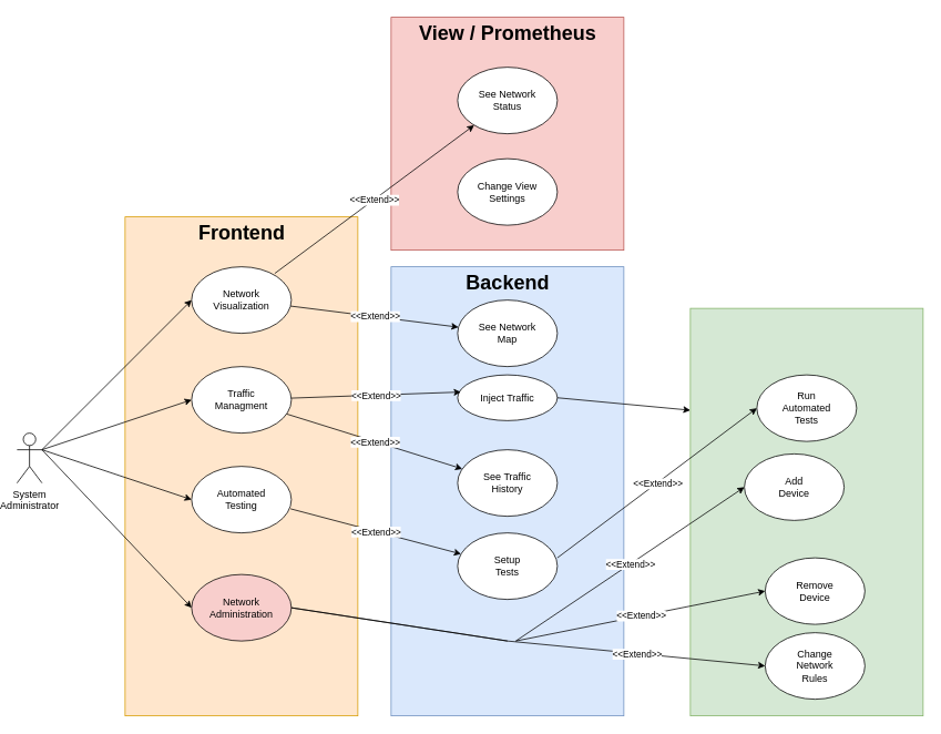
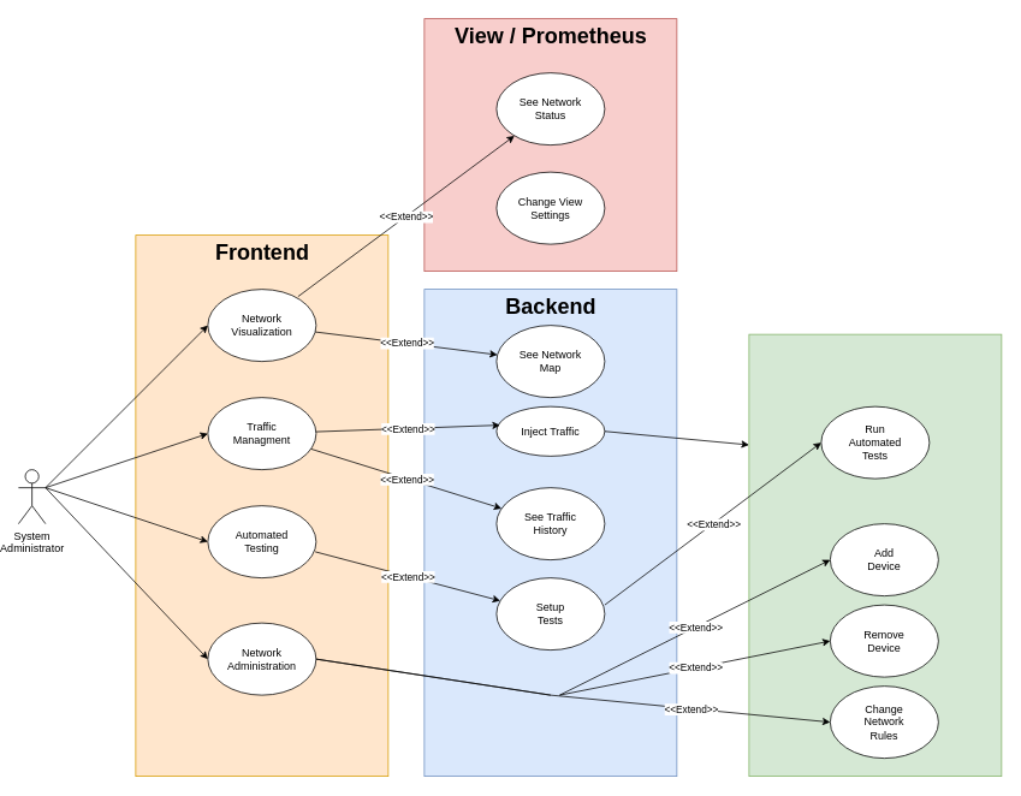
  <mxCell id="0" />
  <mxCell id="1" parent="0" />
  <mxCell id="2" value="&lt;div&gt;System&lt;/div&gt;&lt;div&gt;Administrator&lt;br&gt;&lt;/div&gt;" style="shape=umlActor;verticalLabelPosition=bottom;verticalAlign=top;html=1;outlineConnect=0;" vertex="1" parent="1"><mxGeometry x="20" y="520" width="30" height="60" as="geometry" /></mxCell>
  <mxCell id="3" value="" style="rounded=0;whiteSpace=wrap;html=1;fillColor=#ffe6cc;strokeColor=#d79b00;" vertex="1" parent="1"><mxGeometry x="150" y="260" width="280" height="600" as="geometry" /></mxCell>
  <mxCell id="4" style="edgeStyle=orthogonalEdgeStyle;rounded=0;orthogonalLoop=1;jettySize=auto;html=1;exitX=0.5;exitY=1;exitDx=0;exitDy=0;" edge="1" parent="1" source="3" target="3"><mxGeometry relative="1" as="geometry" /></mxCell>
  <mxCell id="5" value="Frontend" style="text;strokeColor=none;fillColor=none;html=1;fontSize=24;fontStyle=1;verticalAlign=middle;align=center;" vertex="1" parent="1"><mxGeometry x="240" y="260" width="100" height="40" as="geometry" /></mxCell>
  <mxCell id="6" value="&lt;div&gt;Network &lt;br&gt;&lt;/div&gt;&lt;div&gt;Visualization&lt;/div&gt;" style="ellipse;whiteSpace=wrap;html=1;" vertex="1" parent="1"><mxGeometry x="230" y="320" width="120" height="80" as="geometry" /></mxCell>
  <mxCell id="7" value="&lt;div&gt;Traffic&lt;/div&gt;&lt;div&gt;Managment&lt;br&gt;&lt;/div&gt;" style="ellipse;whiteSpace=wrap;html=1;" vertex="1" parent="1"><mxGeometry x="230" y="440" width="120" height="80" as="geometry" /></mxCell>
  <mxCell id="8" value="&lt;div&gt;Automated&lt;/div&gt;&lt;div&gt;Testing&lt;br&gt;&lt;/div&gt;" style="ellipse;whiteSpace=wrap;html=1;" vertex="1" parent="1"><mxGeometry x="230" y="560" width="120" height="80" as="geometry" /></mxCell>
- <mxCell id="9" value="&lt;div&gt;Network&lt;br&gt;&lt;/div&gt;&lt;div&gt;Administration&lt;br&gt;&lt;/div&gt;" style="ellipse;whiteSpace=wrap;html=1;fillColor=#f8cecc;" vertex="1" parent="1"><mxGeometry x="230" y="690" width="120" height="80" as="geometry" /></mxCell>
+ <mxCell id="9" value="&lt;div&gt;Network&lt;br&gt;&lt;/div&gt;&lt;div&gt;Administration&lt;br&gt;&lt;/div&gt;" style="ellipse;whiteSpace=wrap;html=1;" vertex="1" parent="1"><mxGeometry x="230" y="690" width="120" height="80" as="geometry" /></mxCell>
  <mxCell id="10" value="" style="whiteSpace=wrap;html=1;aspect=fixed;fillColor=#f8cecc;strokeColor=#b85450;" vertex="1" parent="1"><mxGeometry x="470" y="20" width="280" height="280" as="geometry" /></mxCell>
  <mxCell id="11" value="View / Prometheus" style="text;strokeColor=none;fillColor=none;html=1;fontSize=24;fontStyle=1;verticalAlign=middle;align=center;" vertex="1" parent="1"><mxGeometry x="560" y="20" width="100" height="40" as="geometry" /></mxCell>
  <mxCell id="12" value="" style="rounded=0;whiteSpace=wrap;html=1;fillColor=#dae8fc;strokeColor=#6c8ebf;" vertex="1" parent="1"><mxGeometry x="470" y="320" width="280" height="540" as="geometry" /></mxCell>
  <mxCell id="13" value="&lt;div&gt;Backend&lt;/div&gt;" style="text;strokeColor=none;fillColor=none;html=1;fontSize=24;fontStyle=1;verticalAlign=middle;align=center;" vertex="1" parent="1"><mxGeometry x="560" y="320" width="100" height="40" as="geometry" /></mxCell>
  <mxCell id="14" value="&lt;div&gt;See Network&lt;/div&gt;&lt;div&gt;Status&lt;br&gt;&lt;/div&gt;" style="ellipse;whiteSpace=wrap;html=1;" vertex="1" parent="1"><mxGeometry x="550" y="80" width="120" height="80" as="geometry" /></mxCell>
  <mxCell id="15" value="&lt;div&gt;Change View&lt;/div&gt;&lt;div&gt;Settings&lt;br&gt;&lt;/div&gt;" style="ellipse;whiteSpace=wrap;html=1;" vertex="1" parent="1"><mxGeometry x="550" y="190" width="120" height="80" as="geometry" /></mxCell>
  <mxCell id="16" value="&lt;div&gt;See Network&lt;/div&gt;&lt;div&gt;Map&lt;br&gt;&lt;/div&gt;" style="ellipse;whiteSpace=wrap;html=1;" vertex="1" parent="1"><mxGeometry x="550" y="360" width="120" height="80" as="geometry" /></mxCell>
  <mxCell id="17" value="" style="rounded=0;whiteSpace=wrap;html=1;fillColor=#d5e8d4;strokeColor=#82b366;" vertex="1" parent="1"><mxGeometry x="830" y="370" width="280" height="490" as="geometry" /></mxCell>
  <mxCell id="18" value="&lt;div&gt;Setup&lt;/div&gt;&lt;div&gt;Tests&lt;br&gt;&lt;/div&gt;" style="ellipse;whiteSpace=wrap;html=1;" vertex="1" parent="1"><mxGeometry x="550" y="640" width="120" height="80" as="geometry" /></mxCell>
  <mxCell id="19" value="&lt;div&gt;Run&lt;/div&gt;&lt;div&gt;Automated&lt;/div&gt;&lt;div&gt;Tests&lt;br&gt;&lt;/div&gt;" style="ellipse;whiteSpace=wrap;html=1;" vertex="1" parent="1"><mxGeometry x="910" y="450" width="120" height="80" as="geometry" /></mxCell>
  <mxCell id="20" value="&lt;div&gt;Inject Traffic&lt;/div&gt;" style="ellipse;whiteSpace=wrap;html=1;" vertex="1" parent="1"><mxGeometry x="550" y="450" width="120" height="55" as="geometry" /></mxCell>
  <mxCell id="21" value="&lt;div&gt;See Traffic&lt;/div&gt;&lt;div&gt;History&lt;br&gt;&lt;/div&gt;" style="ellipse;whiteSpace=wrap;html=1;" vertex="1" parent="1"><mxGeometry x="550" y="540" width="120" height="80" as="geometry" /></mxCell>
- <mxCell id="22" value="&lt;div&gt;Add&lt;/div&gt;&lt;div&gt;Device&lt;br&gt;&lt;/div&gt;" style="ellipse;whiteSpace=wrap;html=1;" vertex="1" parent="1"><mxGeometry x="895" y="545" width="120" height="80" as="geometry" /></mxCell>
+ <mxCell id="22" value="&lt;div&gt;Add&lt;/div&gt;&lt;div&gt;Device&lt;br&gt;&lt;/div&gt;" style="ellipse;whiteSpace=wrap;html=1;" vertex="1" parent="1"><mxGeometry x="920" y="580" width="120" height="80" as="geometry" /></mxCell>
  <mxCell id="23" value="&lt;div&gt;Remove&lt;br&gt;&lt;/div&gt;&lt;div&gt;Device&lt;br&gt;&lt;/div&gt;" style="ellipse;whiteSpace=wrap;html=1;" vertex="1" parent="1"><mxGeometry x="920" y="670" width="120" height="80" as="geometry" /></mxCell>
  <mxCell id="24" value="&lt;div&gt;Change &lt;br&gt;&lt;/div&gt;&lt;div&gt;Network&lt;br&gt;Rules&lt;br&gt;&lt;/div&gt;" style="ellipse;whiteSpace=wrap;html=1;" vertex="1" parent="1"><mxGeometry x="920" y="760" width="120" height="80" as="geometry" /></mxCell>
  <mxCell id="25" value="" style="endArrow=classic;html=1;rounded=0;" edge="1" parent="1"><mxGeometry relative="1" as="geometry"><mxPoint x="349.01" y="367.235" as="sourcePoint" /><mxPoint x="551.028" y="392.628" as="targetPoint" /></mxGeometry></mxCell>
  <mxCell id="26" value="&amp;lt;&amp;lt;Extend&amp;gt;&amp;gt;" style="edgeLabel;resizable=0;html=1;align=center;verticalAlign=middle;" connectable="0" vertex="1" parent="25"><mxGeometry relative="1" as="geometry" /></mxCell>
  <mxCell id="27" value="" style="endArrow=classic;html=1;rounded=0;exitX=0.967;exitY=0.35;exitDx=0;exitDy=0;exitPerimeter=0;" edge="1" parent="1" target="14"><mxGeometry relative="1" as="geometry"><mxPoint x="330" y="328" as="sourcePoint" /><mxPoint x="533.96" y="210" as="targetPoint" /></mxGeometry></mxCell>
  <mxCell id="28" value="&amp;lt;&amp;lt;Extend&amp;gt;&amp;gt;" style="edgeLabel;resizable=0;html=1;align=center;verticalAlign=middle;" connectable="0" vertex="1" parent="27"><mxGeometry relative="1" as="geometry" /></mxCell>
  <mxCell id="29" value="" style="endArrow=classic;html=1;rounded=0;entryX=0.033;entryY=0.375;entryDx=0;entryDy=0;entryPerimeter=0;" edge="1" parent="1" source="7" target="20"><mxGeometry relative="1" as="geometry"><mxPoint x="340" y="530" as="sourcePoint" /><mxPoint x="543.96" y="412" as="targetPoint" /></mxGeometry></mxCell>
  <mxCell id="30" value="&lt;div&gt;&amp;lt;&amp;lt;Extend&amp;gt;&amp;gt;&lt;/div&gt;" style="edgeLabel;resizable=0;html=1;align=center;verticalAlign=middle;" connectable="0" vertex="1" parent="29"><mxGeometry relative="1" as="geometry" /></mxCell>
  <mxCell id="31" value="" style="endArrow=classic;html=1;rounded=0;" edge="1" parent="1" source="7" target="21"><mxGeometry relative="1" as="geometry"><mxPoint x="356.04" y="510" as="sourcePoint" /><mxPoint x="560" y="510" as="targetPoint" /></mxGeometry></mxCell>
  <mxCell id="32" value="&amp;lt;&amp;lt;Extend&amp;gt;&amp;gt;" style="edgeLabel;resizable=0;html=1;align=center;verticalAlign=middle;" connectable="0" vertex="1" parent="31"><mxGeometry relative="1" as="geometry" /></mxCell>
  <mxCell id="33" value="" style="endArrow=classic;html=1;rounded=0;exitX=0.992;exitY=0.638;exitDx=0;exitDy=0;exitPerimeter=0;" edge="1" parent="1" source="8" target="18"><mxGeometry relative="1" as="geometry"><mxPoint x="346.04" y="600" as="sourcePoint" /><mxPoint x="550" y="600" as="targetPoint" /></mxGeometry></mxCell>
  <mxCell id="34" value="&amp;lt;&amp;lt;Extend&amp;gt;&amp;gt;" style="edgeLabel;resizable=0;html=1;align=center;verticalAlign=middle;" connectable="0" vertex="1" parent="33"><mxGeometry relative="1" as="geometry" /></mxCell>
  <mxCell id="35" value="" style="endArrow=classic;html=1;rounded=0;exitX=0.992;exitY=0.638;exitDx=0;exitDy=0;exitPerimeter=0;entryX=0;entryY=0.5;entryDx=0;entryDy=0;" edge="1" parent="1" target="19"><mxGeometry relative="1" as="geometry"><mxPoint x="670" y="670" as="sourcePoint" /><mxPoint x="875.104" y="724.352" as="targetPoint" /></mxGeometry></mxCell>
  <mxCell id="36" value="&amp;lt;&amp;lt;Extend&amp;gt;&amp;gt;" style="edgeLabel;resizable=0;html=1;align=center;verticalAlign=middle;" connectable="0" vertex="1" parent="35"><mxGeometry relative="1" as="geometry" /></mxCell>
  <mxCell id="37" value="" style="endArrow=classic;html=1;rounded=0;exitX=1;exitY=0.5;exitDx=0;exitDy=0;entryX=0;entryY=0.25;entryDx=0;entryDy=0;" edge="1" parent="1" source="20" target="17"><mxGeometry width="50" height="50" relative="1" as="geometry"><mxPoint x="670" y="570" as="sourcePoint" /><mxPoint x="720" y="520" as="targetPoint" /></mxGeometry></mxCell>
  <mxCell id="38" value="" style="shape=link;html=1;rounded=0;width=0;exitX=1;exitY=0.5;exitDx=0;exitDy=0;" edge="1" parent="1" source="9"><mxGeometry width="100" relative="1" as="geometry"><mxPoint x="550" y="630" as="sourcePoint" /><mxPoint x="610" y="770" as="targetPoint" /><Array as="points"><mxPoint x="610" y="770" /></Array></mxGeometry></mxCell>
  <mxCell id="39" value="" style="endArrow=classic;html=1;rounded=0;exitX=0.992;exitY=0.638;exitDx=0;exitDy=0;exitPerimeter=0;entryX=0;entryY=0.5;entryDx=0;entryDy=0;" edge="1" parent="1" target="24"><mxGeometry relative="1" as="geometry"><mxPoint x="610" y="770" as="sourcePoint" /><mxPoint x="815.104" y="824.352" as="targetPoint" /></mxGeometry></mxCell>
  <mxCell id="40" value="&amp;lt;&amp;lt;Extend&amp;gt;&amp;gt;" style="edgeLabel;resizable=0;html=1;align=center;verticalAlign=middle;" connectable="0" vertex="1" parent="39"><mxGeometry relative="1" as="geometry" /></mxCell>
  <mxCell id="41" value="" style="endArrow=classic;html=1;rounded=0;entryX=0;entryY=0.5;entryDx=0;entryDy=0;" edge="1" parent="1" target="23"><mxGeometry relative="1" as="geometry"><mxPoint x="620" y="770" as="sourcePoint" /><mxPoint x="940" y="770" as="targetPoint" /></mxGeometry></mxCell>
  <mxCell id="42" value="&amp;lt;&amp;lt;Extend&amp;gt;&amp;gt;" style="edgeLabel;resizable=0;html=1;align=center;verticalAlign=middle;" connectable="0" vertex="1" parent="41"><mxGeometry relative="1" as="geometry" /></mxCell>
  <mxCell id="43" value="" style="endArrow=classic;html=1;rounded=0;entryX=0;entryY=0.5;entryDx=0;entryDy=0;" edge="1" parent="1" target="22"><mxGeometry relative="1" as="geometry"><mxPoint x="620" y="770" as="sourcePoint" /><mxPoint x="920" y="670" as="targetPoint" /></mxGeometry></mxCell>
  <mxCell id="44" value="&amp;lt;&amp;lt;Extend&amp;gt;&amp;gt;" style="edgeLabel;resizable=0;html=1;align=center;verticalAlign=middle;" connectable="0" vertex="1" parent="43"><mxGeometry relative="1" as="geometry" /></mxCell>
  <mxCell id="45" value="" style="endArrow=classic;html=1;rounded=0;entryX=0;entryY=0.5;entryDx=0;entryDy=0;exitX=1;exitY=0.333;exitDx=0;exitDy=0;exitPerimeter=0;" edge="1" parent="1" source="2" target="6"><mxGeometry width="50" height="50" relative="1" as="geometry"><mxPoint x="450" y="490" as="sourcePoint" /><mxPoint x="500" y="440" as="targetPoint" /></mxGeometry></mxCell>
  <mxCell id="46" value="" style="endArrow=classic;html=1;rounded=0;entryX=0;entryY=0.5;entryDx=0;entryDy=0;exitX=1;exitY=0.333;exitDx=0;exitDy=0;exitPerimeter=0;" edge="1" parent="1" source="2" target="7"><mxGeometry width="50" height="50" relative="1" as="geometry"><mxPoint x="60" y="550" as="sourcePoint" /><mxPoint x="240" y="370" as="targetPoint" /></mxGeometry></mxCell>
  <mxCell id="47" value="" style="endArrow=classic;html=1;rounded=0;entryX=0;entryY=0.5;entryDx=0;entryDy=0;" edge="1" parent="1" target="8"><mxGeometry width="50" height="50" relative="1" as="geometry"><mxPoint x="50" y="540" as="sourcePoint" /><mxPoint x="240" y="490" as="targetPoint" /></mxGeometry></mxCell>
  <mxCell id="48" value="" style="endArrow=classic;html=1;rounded=0;entryX=0;entryY=0.5;entryDx=0;entryDy=0;" edge="1" parent="1" target="9"><mxGeometry width="50" height="50" relative="1" as="geometry"><mxPoint x="50" y="540" as="sourcePoint" /><mxPoint x="240" y="610" as="targetPoint" /></mxGeometry></mxCell>
